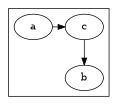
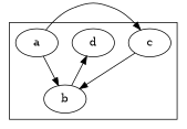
  digraph {
    c
+   d
    a
    b
    subgraph cluster_1 {
      c
+     d
      a
      b
    }
    c -> b
    a -> c [constraint=false]
+   a -> b
+   b -> d [constraint=false]
  }
